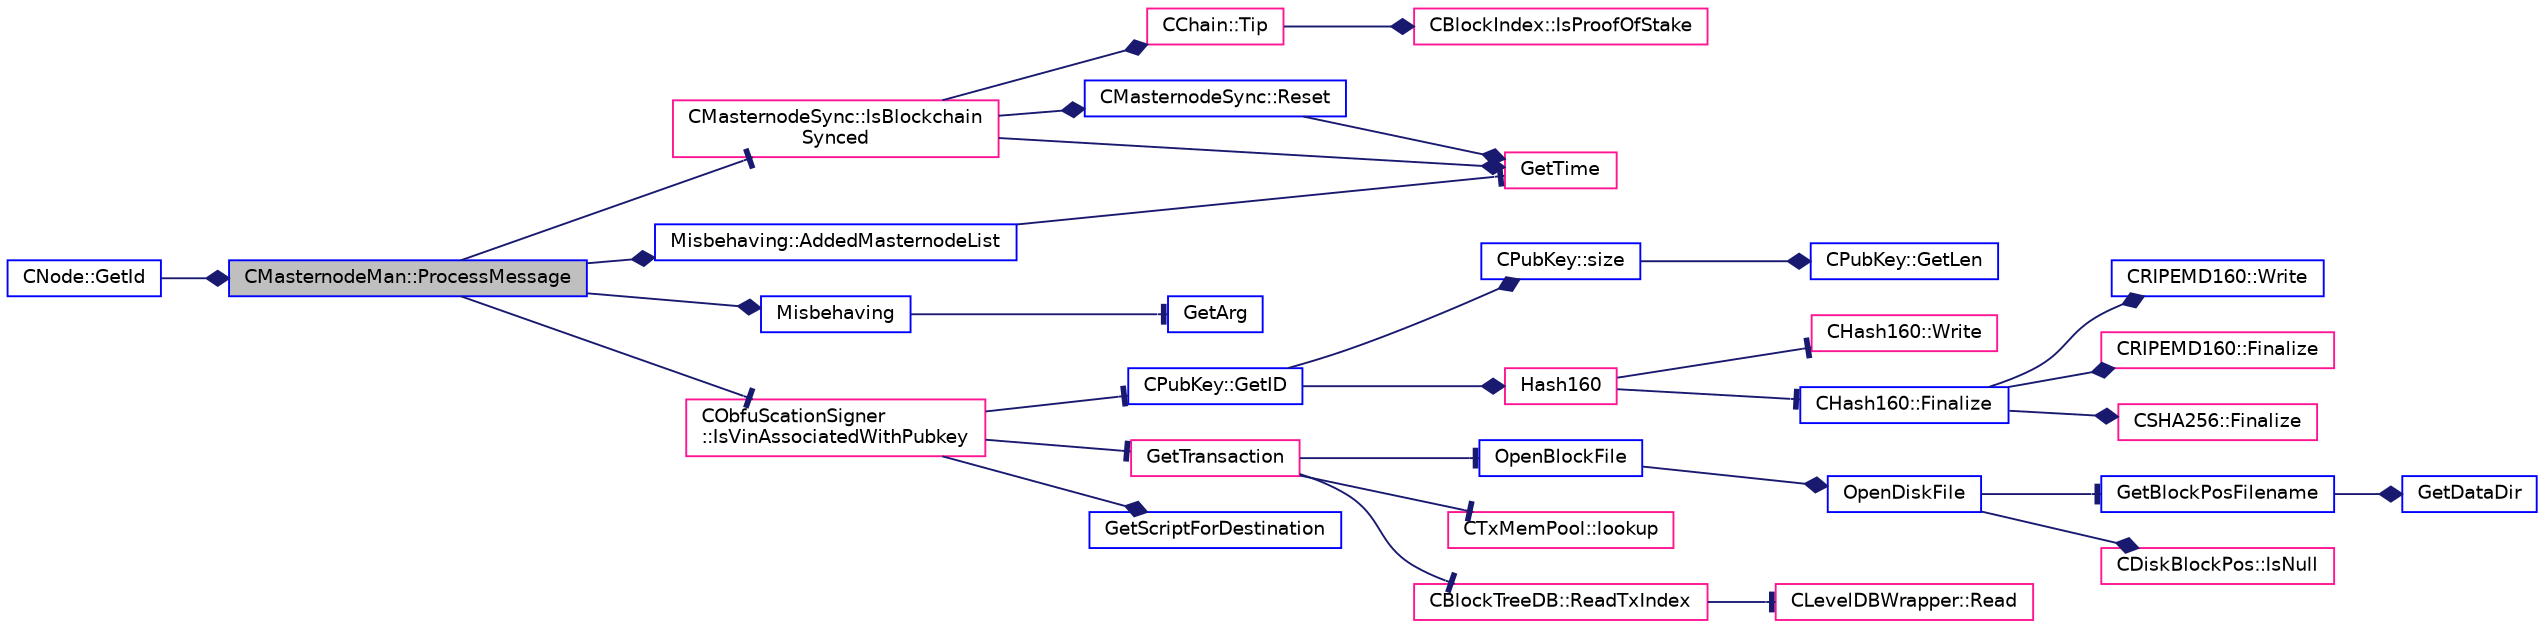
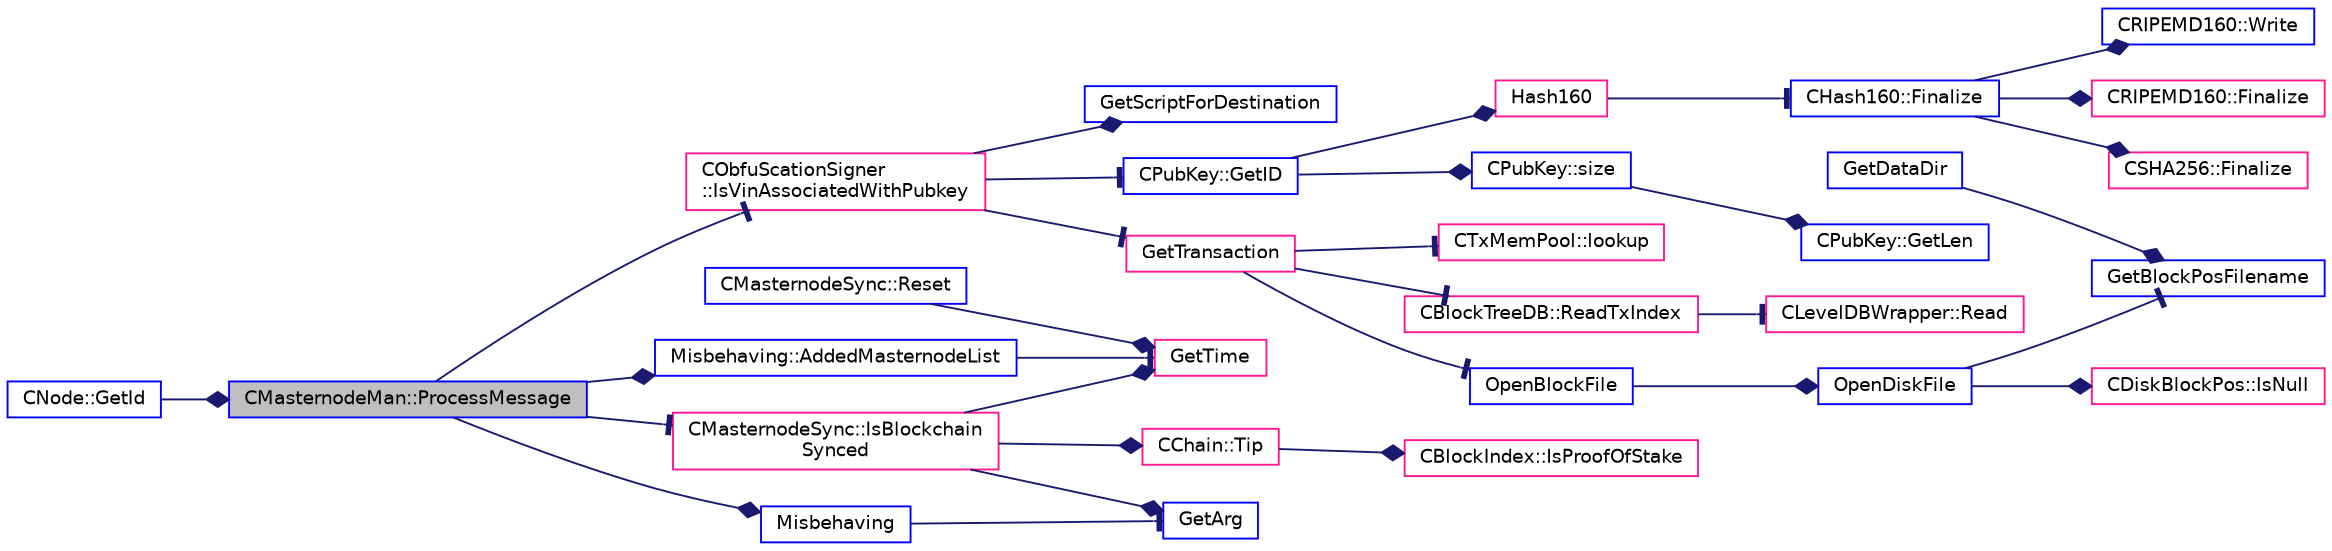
  digraph {
    rankdir=LR
    node [color=blue fillcolor=white fontname=Helvetica fontsize=10 shape=record style=filled]
    edge [arrowhead=diamond color=midnightblue fontname=Helvetica fontsize=10 labelfontname=Helvetica labelfontsize=10 style=solid]
    n1 [fillcolor=grey75 fontcolor=black height=0.2 label="CMasternodeMan::ProcessMessage" width=0.4]
    n2 [color=deeppink height=0.2 label="CMasternodeSync::IsBlockchain\lSynced" width=0.4]
    n3 [height=0.2 label="Misbehaving::AddedMasternodeList" width=0.4]
    n4 [height=0.2 label=Misbehaving width=0.4]
    n5 [color=deeppink height=0.2 label="CObfuScationSigner\l::IsVinAssociatedWithPubkey" width=0.4]
    n6 [color=deeppink height=0.2 label=GetTime width=0.4]
    n7 [height=0.2 label="CMasternodeSync::Reset" width=0.4]
    n8 [color=deeppink height=0.2 label="CChain::Tip" width=0.4]
    n9 [height=0.2 label=GetArg width=0.4]
    n10 [height=0.2 label="CNode::GetId" width=0.4]
    n11 [height=0.2 label=GetScriptForDestination width=0.4]
    n12 [height=0.2 label="CPubKey::GetID" width=0.4]
    n13 [color=deeppink height=0.2 label=GetTransaction width=0.4]
    n14 [color=deeppink height=0.2 label="CBlockIndex::IsProofOfStake" width=0.4]
    n15 [color=deeppink height=0.2 label=Hash160 width=0.4]
    n16 [height=0.2 label="CPubKey::size" width=0.4]
    n17 [color=deeppink height=0.2 label="CTxMemPool::lookup" width=0.4]
    n18 [color=deeppink height=0.2 label="CBlockTreeDB::ReadTxIndex" width=0.4]
    n19 [height=0.2 label=OpenBlockFile width=0.4]
-   n20 [color=deeppink height=0.2 label="CHash160::Write" width=0.4]
    n21 [height=0.2 label="CHash160::Finalize" width=0.4]
    n22 [height=0.2 label="CPubKey::GetLen" width=0.4]
    n23 [color=deeppink height=0.2 label="CSHA256::Finalize" width=0.4]
    n24 [height=0.2 label="CRIPEMD160::Write" width=0.4]
    n25 [color=deeppink height=0.2 label="CRIPEMD160::Finalize" width=0.4]
    n26 [color=deeppink height=0.2 label="CLevelDBWrapper::Read" width=0.4]
    n27 [height=0.2 label=OpenDiskFile width=0.4]
    n28 [color=deeppink height=0.2 label="CDiskBlockPos::IsNull" width=0.4]
    n29 [height=0.2 label=GetBlockPosFilename width=0.4]
    n30 [height=0.2 label=GetDataDir width=0.4]
    n1 -> n2 [arrowhead=tee]
    n1 -> n3
    n1 -> n4
    n1 -> n5 [arrowhead=tee]
    n2 -> n6
-   n2 -> n7
+   n2 -> n9
    n2 -> n8
    n3 -> n6 [arrowhead=tee]
    n4 -> n9 [arrowhead=tee]
    n5 -> n11
    n5 -> n12 [arrowhead=tee]
    n5 -> n13 [arrowhead=tee]
    n7 -> n6
    n8 -> n14
    n10 -> n1
    n12 -> n15
    n12 -> n16
    n13 -> n17 [arrowhead=tee]
    n13 -> n18 [arrowhead=tee]
    n13 -> n19 [arrowhead=tee]
-   n15 -> n20 [arrowhead=tee]
    n15 -> n21 [arrowhead=tee]
    n16 -> n22
    n18 -> n26 [arrowhead=tee]
    n19 -> n27
    n21 -> n23
    n21 -> n24
    n21 -> n25
    n27 -> n28
    n27 -> n29 [arrowhead=tee]
-   n29 -> n30
+   n30 -> n29
  }
